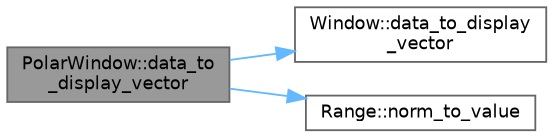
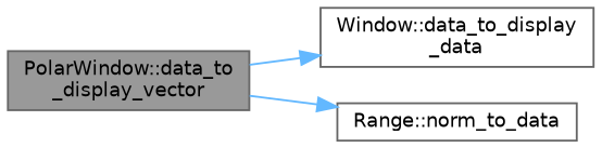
  digraph {
    rankdir=LR
    node [color=grey40 fillcolor=white fontname=Helvetica fontsize=10 shape=box style=filled]
    edge [color=steelblue1 fontname=Helvetica fontsize=10 labelfontname=Helvetica labelfontsize=10 style=solid]
    n1 [color=gray40 fillcolor=grey60 fontcolor=black height=0.2 label="PolarWindow::data_to\l_display_vector" width=0.4]
-   n2 [height=0.2 label="Window::data_to_display\l_vector" width=0.4]
-   n3 [height=0.2 label="Range::norm_to_value" width=0.4]
+   n2 [height=0.2 label="Window::data_to_display\l_data" width=0.4]
+   n3 [height=0.2 label="Range::norm_to_data" width=0.4]
    n1 -> n2
    n1 -> n3
  }
